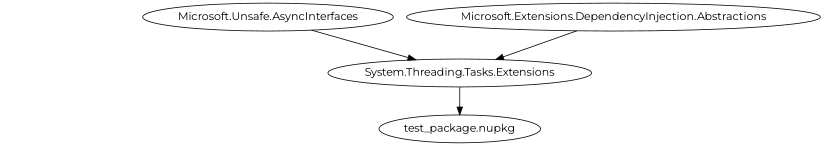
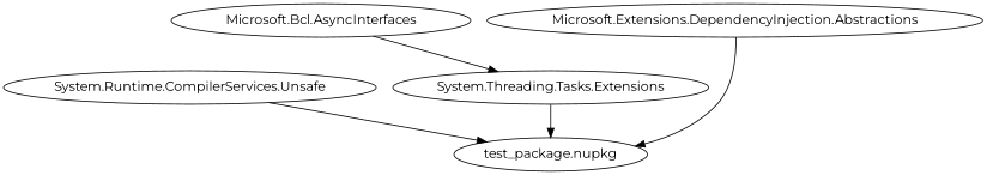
  digraph {
    fontname=Montserrat
    splines=true
    node [fontname=Montserrat]
    edge [fontname=Montserrat]
    "System.Threading.Tasks.Extensions"
    "test_package.nupkg"
-   "Microsoft.Bcl.AsyncInterfaces" [label="Microsoft.Unsafe.AsyncInterfaces"]
+   "System.Runtime.CompilerServices.Unsafe"
+   "Microsoft.Bcl.AsyncInterfaces"
    "Microsoft.Extensions.DependencyInjection.Abstractions"
    "System.Threading.Tasks.Extensions" -> "test_package.nupkg"
+   "System.Runtime.CompilerServices.Unsafe" -> "test_package.nupkg"
    "Microsoft.Bcl.AsyncInterfaces" -> "System.Threading.Tasks.Extensions"
-   "Microsoft.Extensions.DependencyInjection.Abstractions" -> "System.Threading.Tasks.Extensions"
+   "Microsoft.Extensions.DependencyInjection.Abstractions" -> "test_package.nupkg"
  }
